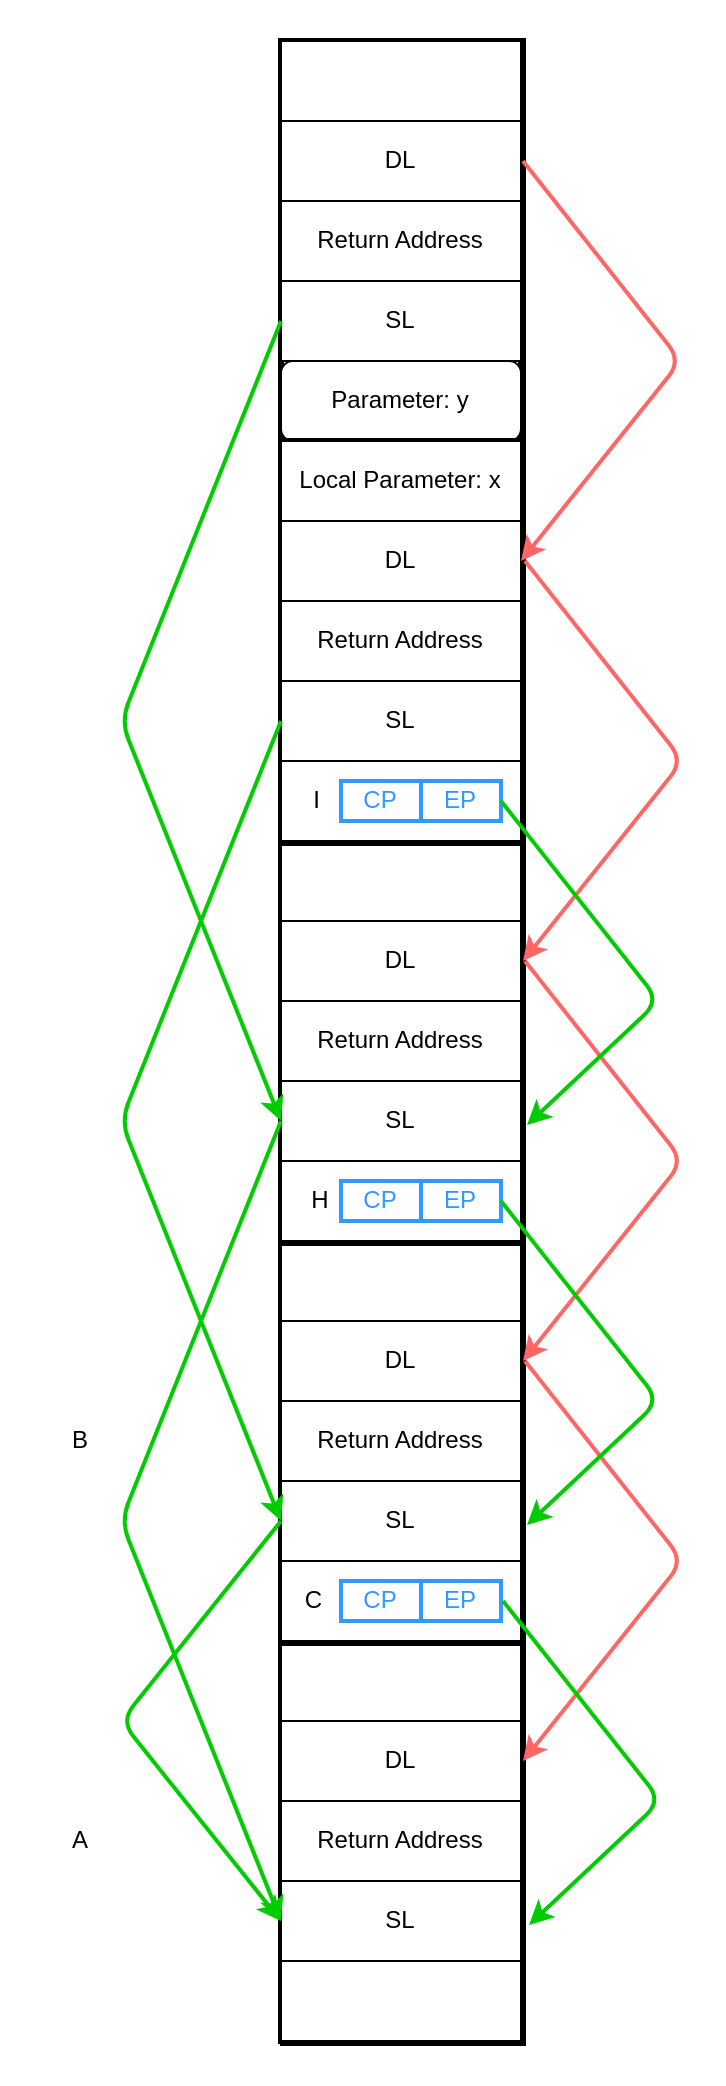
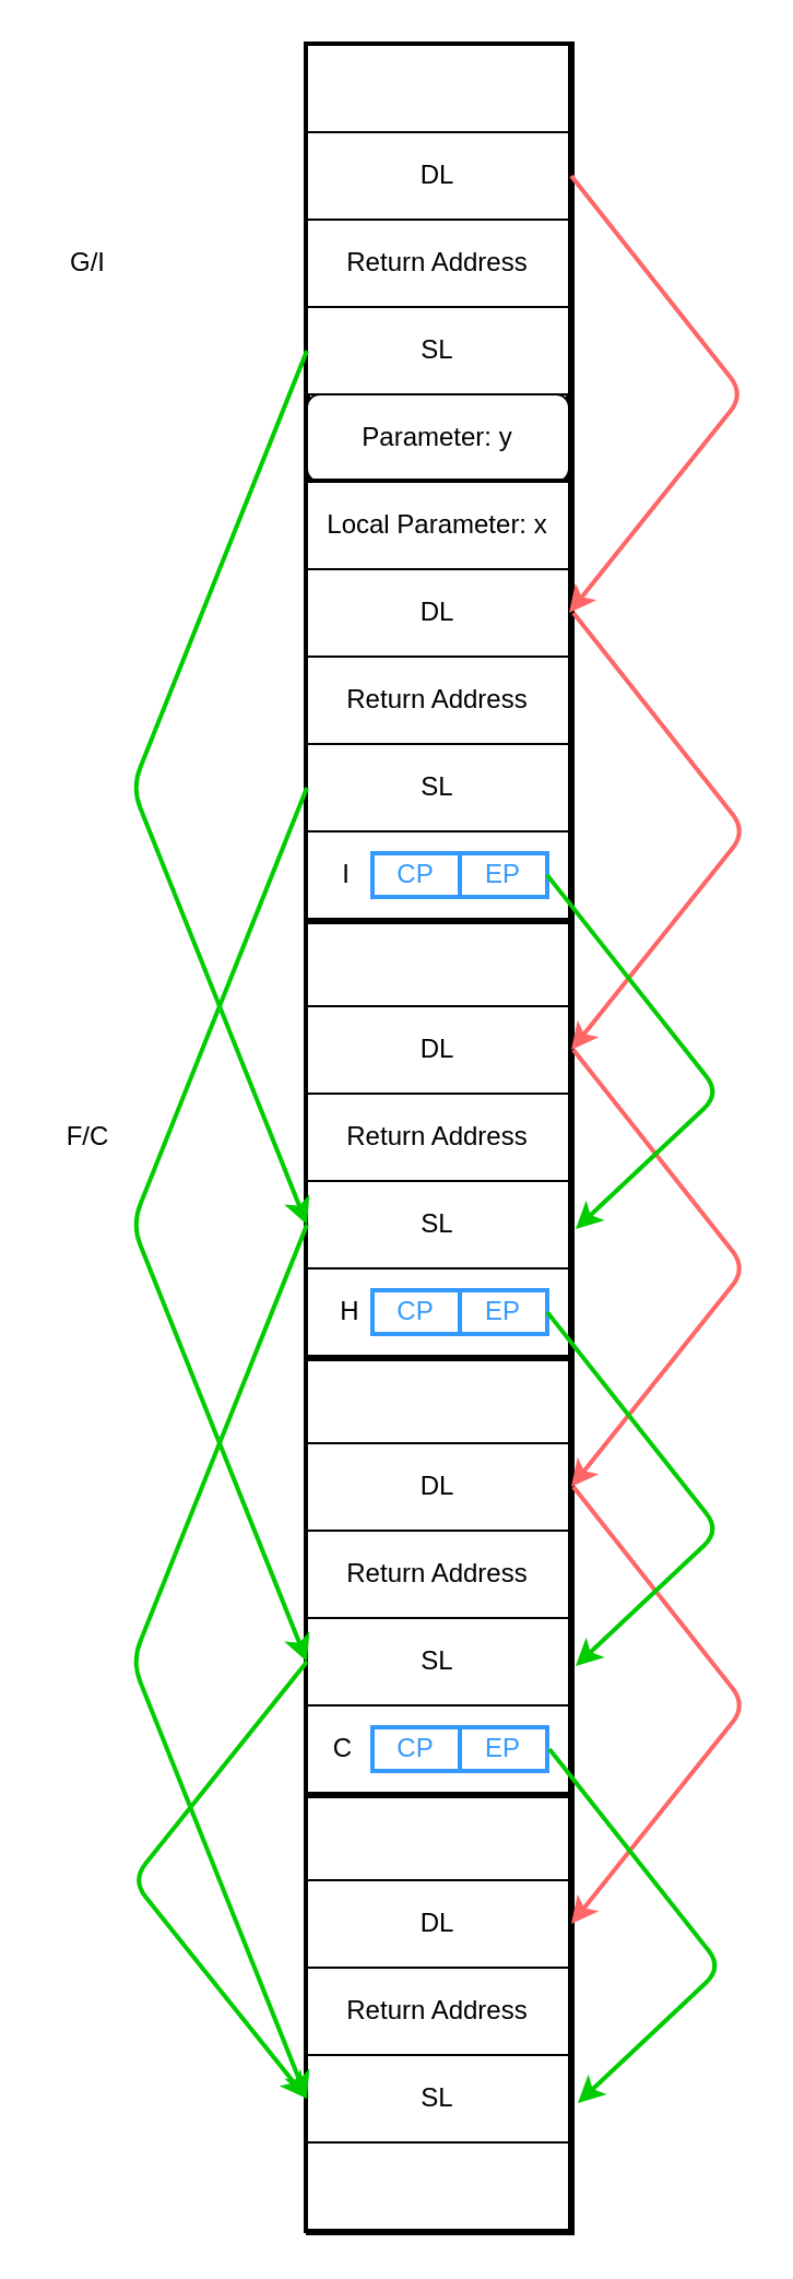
  <mxCell id="0" />
  <mxCell id="1" parent="0" />
  <mxCell id="2" value="" style="group" vertex="1" connectable="0" parent="1"><mxGeometry x="140" y="820" width="121" height="200" as="geometry" /></mxCell>
  <mxCell id="3" value="" style="rounded=0;whiteSpace=wrap;html=1;strokeWidth=3;" vertex="1" parent="2"><mxGeometry x="1" y="1" width="120" height="200" as="geometry" /></mxCell>
  <mxCell id="4" value="" style="rounded=0;whiteSpace=wrap;html=1;strokeWidth=3;" vertex="1" parent="2"><mxGeometry x="1" width="120" height="200" as="geometry" /></mxCell>
  <mxCell id="5" value="" style="rounded=0;whiteSpace=wrap;html=1;strokeWidth=3;" vertex="1" parent="2"><mxGeometry width="120" height="200" as="geometry" /></mxCell>
  <mxCell id="6" value="DL" style="rounded=0;whiteSpace=wrap;html=1;" vertex="1" parent="2"><mxGeometry y="40" width="120" height="40" as="geometry" /></mxCell>
  <mxCell id="7" value="Return Address" style="rounded=0;whiteSpace=wrap;html=1;" vertex="1" parent="2"><mxGeometry y="80" width="120" height="40" as="geometry" /></mxCell>
  <mxCell id="8" value="SL" style="rounded=0;whiteSpace=wrap;html=1;" vertex="1" parent="2"><mxGeometry y="120" width="120" height="40" as="geometry" /></mxCell>
  <mxCell id="9" value="" style="rounded=0;whiteSpace=wrap;html=1;" vertex="1" parent="2"><mxGeometry y="160" width="120" height="40" as="geometry" /></mxCell>
  <mxCell id="10" value="" style="rounded=0;whiteSpace=wrap;html=1;" vertex="1" parent="2"><mxGeometry width="120" height="40" as="geometry" /></mxCell>
- <mxCell id="11" value="A" style="text;html=1;strokeColor=none;fillColor=none;align=center;verticalAlign=middle;whiteSpace=wrap;rounded=0;" vertex="1" parent="1"><mxGeometry x="20" y="910" width="40" height="20" as="geometry" /></mxCell>
  <mxCell id="12" value="" style="group" vertex="1" connectable="0" parent="1"><mxGeometry x="140" y="20" width="121" height="200" as="geometry" /></mxCell>
  <mxCell id="13" value="" style="rounded=0;whiteSpace=wrap;html=1;strokeWidth=3;" vertex="1" parent="12"><mxGeometry x="1" y="1" width="120" height="200" as="geometry" /></mxCell>
  <mxCell id="14" value="" style="rounded=0;whiteSpace=wrap;html=1;strokeWidth=3;" vertex="1" parent="12"><mxGeometry x="1" width="120" height="200" as="geometry" /></mxCell>
  <mxCell id="15" value="" style="rounded=0;whiteSpace=wrap;html=1;strokeWidth=3;" vertex="1" parent="12"><mxGeometry width="120" height="200" as="geometry" /></mxCell>
  <mxCell id="16" value="DL" style="rounded=0;whiteSpace=wrap;html=1;" vertex="1" parent="12"><mxGeometry y="40" width="120" height="40" as="geometry" /></mxCell>
  <mxCell id="17" value="Return Address" style="rounded=0;whiteSpace=wrap;html=1;" vertex="1" parent="12"><mxGeometry y="80" width="120" height="40" as="geometry" /></mxCell>
  <mxCell id="18" value="SL" style="rounded=0;whiteSpace=wrap;html=1;" vertex="1" parent="12"><mxGeometry y="120" width="120" height="40" as="geometry" /></mxCell>
  <mxCell id="19" value="Parameter: y" style="whiteSpace=wrap;html=1;rounded=1;" vertex="1" parent="12"><mxGeometry y="160" width="120" height="40" as="geometry" /></mxCell>
  <mxCell id="20" value="" style="rounded=0;whiteSpace=wrap;html=1;" vertex="1" parent="12"><mxGeometry width="120" height="40" as="geometry" /></mxCell>
  <mxCell id="21" value="" style="group" vertex="1" connectable="0" parent="1"><mxGeometry x="140" y="620" width="121" height="200" as="geometry" /></mxCell>
  <mxCell id="22" value="" style="rounded=0;whiteSpace=wrap;html=1;strokeWidth=3;" vertex="1" parent="21"><mxGeometry x="1" y="1" width="120" height="200" as="geometry" /></mxCell>
  <mxCell id="23" value="" style="rounded=0;whiteSpace=wrap;html=1;strokeWidth=3;" vertex="1" parent="21"><mxGeometry x="1" width="120" height="200" as="geometry" /></mxCell>
  <mxCell id="24" value="" style="rounded=0;whiteSpace=wrap;html=1;strokeWidth=3;" vertex="1" parent="21"><mxGeometry width="120" height="200" as="geometry" /></mxCell>
  <mxCell id="25" value="DL" style="rounded=0;whiteSpace=wrap;html=1;" vertex="1" parent="21"><mxGeometry y="40" width="120" height="40" as="geometry" /></mxCell>
  <mxCell id="26" value="Return Address" style="rounded=0;whiteSpace=wrap;html=1;" vertex="1" parent="21"><mxGeometry y="80" width="120" height="40" as="geometry" /></mxCell>
  <mxCell id="27" value="SL" style="rounded=0;whiteSpace=wrap;html=1;" vertex="1" parent="21"><mxGeometry y="120" width="120" height="40" as="geometry" /></mxCell>
  <mxCell id="28" value="C&amp;nbsp; &amp;nbsp; &amp;nbsp; &amp;nbsp; &amp;nbsp; &amp;nbsp; &amp;nbsp; &amp;nbsp; &amp;nbsp; &amp;nbsp; &amp;nbsp; &amp;nbsp; &amp;nbsp;&amp;nbsp;" style="rounded=0;whiteSpace=wrap;html=1;" vertex="1" parent="21"><mxGeometry y="160" width="120" height="40" as="geometry" /></mxCell>
  <mxCell id="29" value="" style="rounded=0;whiteSpace=wrap;html=1;" vertex="1" parent="21"><mxGeometry width="120" height="40" as="geometry" /></mxCell>
  <mxCell id="30" value="" style="group" vertex="1" connectable="0" parent="21"><mxGeometry x="30" y="170" width="80" height="20" as="geometry" /></mxCell>
  <mxCell id="31" value="&lt;font color=&quot;#3399ff&quot;&gt;CP&lt;/font&gt;" style="rounded=0;whiteSpace=wrap;html=1;strokeColor=#3399FF;strokeWidth=2;" vertex="1" parent="30"><mxGeometry width="40" height="20" as="geometry" /></mxCell>
  <mxCell id="32" value="&lt;font color=&quot;#3399ff&quot;&gt;EP&lt;/font&gt;" style="rounded=0;whiteSpace=wrap;html=1;strokeColor=#3399FF;strokeWidth=2;" vertex="1" parent="30"><mxGeometry x="40" width="40" height="20" as="geometry" /></mxCell>
  <mxCell id="33" value="" style="endArrow=classic;html=1;strokeWidth=2;entryX=0;entryY=0.5;entryDx=0;entryDy=0;strokeColor=#00CC00;" edge="1" parent="21" target="8"><mxGeometry width="50" height="50" relative="1" as="geometry"><mxPoint y="140" as="sourcePoint" /><mxPoint x="-160" y="360" as="targetPoint" /><Array as="points"><mxPoint x="-80" y="240" /></Array></mxGeometry></mxCell>
  <mxCell id="34" value="" style="group" vertex="1" connectable="0" parent="1"><mxGeometry x="140" y="420" width="121" height="200" as="geometry" /></mxCell>
  <mxCell id="35" value="" style="rounded=0;whiteSpace=wrap;html=1;strokeWidth=3;" vertex="1" parent="34"><mxGeometry x="1" y="1" width="120" height="200" as="geometry" /></mxCell>
  <mxCell id="36" value="" style="rounded=0;whiteSpace=wrap;html=1;strokeWidth=3;" vertex="1" parent="34"><mxGeometry x="1" width="120" height="200" as="geometry" /></mxCell>
  <mxCell id="37" value="" style="rounded=0;whiteSpace=wrap;html=1;strokeWidth=3;" vertex="1" parent="34"><mxGeometry width="120" height="200" as="geometry" /></mxCell>
  <mxCell id="38" value="DL" style="rounded=0;whiteSpace=wrap;html=1;" vertex="1" parent="34"><mxGeometry y="40" width="120" height="40" as="geometry" /></mxCell>
  <mxCell id="39" value="Return Address" style="rounded=0;whiteSpace=wrap;html=1;" vertex="1" parent="34"><mxGeometry y="80" width="120" height="40" as="geometry" /></mxCell>
  <mxCell id="40" value="SL" style="rounded=0;whiteSpace=wrap;html=1;" vertex="1" parent="34"><mxGeometry y="120" width="120" height="40" as="geometry" /></mxCell>
  <mxCell id="41" value="H&amp;nbsp; &amp;nbsp; &amp;nbsp; &amp;nbsp; &amp;nbsp; &amp;nbsp; &amp;nbsp; &amp;nbsp; &amp;nbsp; &amp;nbsp; &amp;nbsp; &amp;nbsp;&amp;nbsp;" style="rounded=0;whiteSpace=wrap;html=1;" vertex="1" parent="34"><mxGeometry y="160" width="120" height="40" as="geometry" /></mxCell>
  <mxCell id="42" value="" style="rounded=0;whiteSpace=wrap;html=1;" vertex="1" parent="34"><mxGeometry width="120" height="40" as="geometry" /></mxCell>
  <mxCell id="43" value="" style="group" vertex="1" connectable="0" parent="34"><mxGeometry x="30" y="170" width="80" height="20" as="geometry" /></mxCell>
  <mxCell id="44" value="&lt;font color=&quot;#3399ff&quot;&gt;CP&lt;/font&gt;" style="rounded=0;whiteSpace=wrap;html=1;strokeColor=#3399FF;strokeWidth=2;" vertex="1" parent="43"><mxGeometry width="40" height="20" as="geometry" /></mxCell>
  <mxCell id="45" value="&lt;font color=&quot;#3399ff&quot;&gt;EP&lt;/font&gt;" style="rounded=0;whiteSpace=wrap;html=1;strokeColor=#3399FF;strokeWidth=2;" vertex="1" parent="43"><mxGeometry x="40" width="40" height="20" as="geometry" /></mxCell>
  <mxCell id="46" value="" style="group" vertex="1" connectable="0" parent="1"><mxGeometry x="140" y="220" width="121" height="200" as="geometry" /></mxCell>
  <mxCell id="47" value="" style="rounded=0;whiteSpace=wrap;html=1;strokeWidth=3;" vertex="1" parent="46"><mxGeometry x="1" y="1" width="120" height="200" as="geometry" /></mxCell>
  <mxCell id="48" value="" style="rounded=0;whiteSpace=wrap;html=1;strokeWidth=3;" vertex="1" parent="46"><mxGeometry x="1" width="120" height="200" as="geometry" /></mxCell>
  <mxCell id="49" value="" style="rounded=0;whiteSpace=wrap;html=1;strokeWidth=3;" vertex="1" parent="46"><mxGeometry width="120" height="200" as="geometry" /></mxCell>
  <mxCell id="50" value="DL" style="rounded=0;whiteSpace=wrap;html=1;" vertex="1" parent="46"><mxGeometry y="40" width="120" height="40" as="geometry" /></mxCell>
  <mxCell id="51" value="Return Address" style="rounded=0;whiteSpace=wrap;html=1;" vertex="1" parent="46"><mxGeometry y="80" width="120" height="40" as="geometry" /></mxCell>
  <mxCell id="52" value="SL" style="rounded=0;whiteSpace=wrap;html=1;" vertex="1" parent="46"><mxGeometry y="120" width="120" height="40" as="geometry" /></mxCell>
  <mxCell id="53" value="I&amp;nbsp; &amp;nbsp; &amp;nbsp; &amp;nbsp; &amp;nbsp; &amp;nbsp; &amp;nbsp; &amp;nbsp; &amp;nbsp; &amp;nbsp; &amp;nbsp; &amp;nbsp; &amp;nbsp;" style="rounded=0;whiteSpace=wrap;html=1;" vertex="1" parent="46"><mxGeometry y="160" width="120" height="40" as="geometry" /></mxCell>
  <mxCell id="54" value="Local Parameter: x" style="rounded=0;whiteSpace=wrap;html=1;" vertex="1" parent="46"><mxGeometry width="120" height="40" as="geometry" /></mxCell>
  <mxCell id="55" value="" style="group" vertex="1" connectable="0" parent="46"><mxGeometry x="30" y="170" width="80" height="20" as="geometry" /></mxCell>
  <mxCell id="56" value="&lt;font color=&quot;#3399ff&quot;&gt;CP&lt;/font&gt;" style="rounded=0;whiteSpace=wrap;html=1;strokeColor=#3399FF;strokeWidth=2;" vertex="1" parent="55"><mxGeometry width="40" height="20" as="geometry" /></mxCell>
  <mxCell id="57" value="&lt;font color=&quot;#3399ff&quot;&gt;EP&lt;/font&gt;" style="rounded=0;whiteSpace=wrap;html=1;strokeColor=#3399FF;strokeWidth=2;" vertex="1" parent="55"><mxGeometry x="40" width="40" height="20" as="geometry" /></mxCell>
- <mxCell id="58" value="B" style="text;html=1;strokeColor=none;fillColor=none;align=center;verticalAlign=middle;whiteSpace=wrap;rounded=0;" vertex="1" parent="1"><mxGeometry x="20" y="710" width="40" height="20" as="geometry" /></mxCell>
+ <mxCell id="59" value="F/C" style="text;html=1;strokeColor=none;fillColor=none;align=center;verticalAlign=middle;whiteSpace=wrap;rounded=0;" vertex="1" parent="1"><mxGeometry x="20" y="510" width="40" height="20" as="geometry" /></mxCell>
+ <mxCell id="60" value="G/I" style="text;html=1;strokeColor=none;fillColor=none;align=center;verticalAlign=middle;whiteSpace=wrap;rounded=0;" vertex="1" parent="1"><mxGeometry x="20" y="110" width="40" height="20" as="geometry" /></mxCell>
  <mxCell id="61" value="" style="endArrow=classic;html=1;strokeWidth=2;entryX=0;entryY=0.5;entryDx=0;entryDy=0;strokeColor=#00CC00;" edge="1" parent="1" target="8"><mxGeometry width="50" height="50" relative="1" as="geometry"><mxPoint x="140" y="560" as="sourcePoint" /><mxPoint x="140" y="760" as="targetPoint" /><Array as="points"><mxPoint x="60" y="760" /></Array></mxGeometry></mxCell>
  <mxCell id="62" value="" style="endArrow=classic;html=1;strokeWidth=2;strokeColor=#00CC00;" edge="1" parent="1"><mxGeometry width="50" height="50" relative="1" as="geometry"><mxPoint x="140" y="360" as="sourcePoint" /><mxPoint x="140" y="760" as="targetPoint" /><Array as="points"><mxPoint x="60" y="560" /></Array></mxGeometry></mxCell>
  <mxCell id="63" value="" style="endArrow=classic;html=1;strokeWidth=2;strokeColor=#00CC00;" edge="1" parent="1"><mxGeometry width="50" height="50" relative="1" as="geometry"><mxPoint x="140" y="160" as="sourcePoint" /><mxPoint x="140" y="560" as="targetPoint" /><Array as="points"><mxPoint x="60" y="360" /></Array></mxGeometry></mxCell>
  <mxCell id="64" value="" style="endArrow=classic;html=1;strokeWidth=2;strokeColor=#FF6666;entryX=1;entryY=0.5;entryDx=0;entryDy=0;" edge="1" parent="1" target="50"><mxGeometry width="50" height="50" relative="1" as="geometry"><mxPoint x="261" y="80" as="sourcePoint" /><mxPoint x="311" y="30" as="targetPoint" /><Array as="points"><mxPoint x="340" y="180" /></Array></mxGeometry></mxCell>
  <mxCell id="65" value="" style="endArrow=classic;html=1;strokeWidth=2;strokeColor=#FF6666;entryX=1;entryY=0.5;entryDx=0;entryDy=0;" edge="1" parent="1"><mxGeometry width="50" height="50" relative="1" as="geometry"><mxPoint x="262" y="280" as="sourcePoint" /><mxPoint x="261" y="480" as="targetPoint" /><Array as="points"><mxPoint x="341" y="380" /></Array></mxGeometry></mxCell>
  <mxCell id="66" value="" style="endArrow=classic;html=1;strokeWidth=2;strokeColor=#FF6666;entryX=1;entryY=0.5;entryDx=0;entryDy=0;" edge="1" parent="1"><mxGeometry width="50" height="50" relative="1" as="geometry"><mxPoint x="262" y="480" as="sourcePoint" /><mxPoint x="261" y="680" as="targetPoint" /><Array as="points"><mxPoint x="341" y="580" /></Array></mxGeometry></mxCell>
  <mxCell id="67" value="" style="endArrow=classic;html=1;strokeWidth=2;strokeColor=#FF6666;entryX=1;entryY=0.5;entryDx=0;entryDy=0;" edge="1" parent="1"><mxGeometry width="50" height="50" relative="1" as="geometry"><mxPoint x="262" y="680" as="sourcePoint" /><mxPoint x="261" y="880" as="targetPoint" /><Array as="points"><mxPoint x="341" y="780" /></Array></mxGeometry></mxCell>
  <mxCell id="68" value="" style="endArrow=classic;html=1;strokeWidth=2;entryX=1.025;entryY=0.71;entryDx=0;entryDy=0;strokeColor=#00CC00;entryPerimeter=0;" edge="1" parent="1" target="4"><mxGeometry width="50" height="50" relative="1" as="geometry"><mxPoint x="251" y="800" as="sourcePoint" /><mxPoint x="250" y="1000" as="targetPoint" /><Array as="points"><mxPoint x="330" y="900" /></Array></mxGeometry></mxCell>
  <mxCell id="69" value="" style="endArrow=classic;html=1;strokeWidth=2;entryX=1.025;entryY=0.71;entryDx=0;entryDy=0;strokeColor=#00CC00;entryPerimeter=0;" edge="1" parent="1"><mxGeometry width="50" height="50" relative="1" as="geometry"><mxPoint x="250" y="600" as="sourcePoint" /><mxPoint x="263" y="762" as="targetPoint" /><Array as="points"><mxPoint x="329" y="700" /></Array></mxGeometry></mxCell>
  <mxCell id="70" value="" style="endArrow=classic;html=1;strokeWidth=2;entryX=1.025;entryY=0.71;entryDx=0;entryDy=0;strokeColor=#00CC00;entryPerimeter=0;" edge="1" parent="1"><mxGeometry width="50" height="50" relative="1" as="geometry"><mxPoint x="250" y="400" as="sourcePoint" /><mxPoint x="263" y="562" as="targetPoint" /><Array as="points"><mxPoint x="329" y="500" /></Array></mxGeometry></mxCell>
